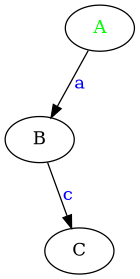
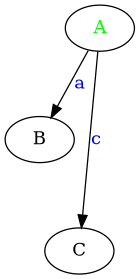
  digraph {
    n1 [label=<<font color="green">A</font>>]
    B
    C
    n1 -> B [label=<<font color="blue">a</font>>]
-   B -> C [label=<<font color="blue">c</font>>]
+   n1 -> C [label=<<font color="blue">c</font>>]
  }
